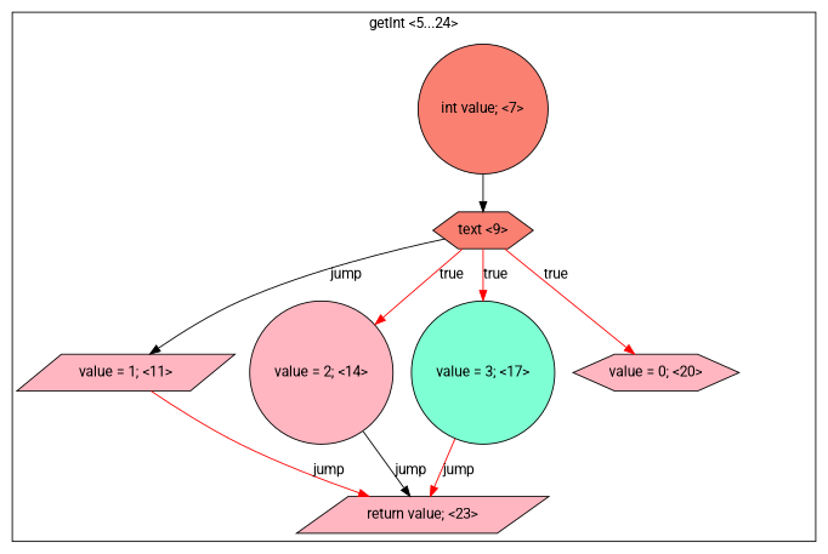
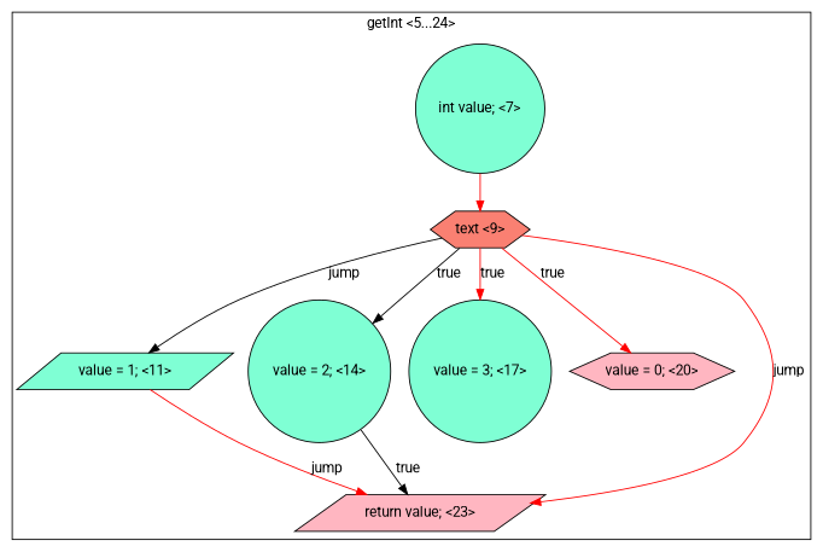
  digraph {
    fontname=Roboto
    node [fillcolor=aquamarine fontname=Roboto shape=circle style=filled]
    edge [color=red fontname=Roboto style=solid]
-   n1 [fillcolor=salmon label="int value; <7>"]
+   n1 [label="int value; <7>"]
    n2 [fillcolor=salmon label="text <9>" shape=hexagon]
-   n3 [fillcolor=lightpink label="value = 1; <11>" shape=parallelogram]
-   n4 [fillcolor=lightpink label="value = 2; <14>"]
+   n3 [label="value = 1; <11>" shape=parallelogram]
+   n4 [label="value = 2; <14>"]
    n5 [label="value = 3; <17>"]
    n6 [fillcolor=lightpink label="value = 0; <20>" shape=hexagon]
    n7 [fillcolor=lightpink label="return value; <23>" shape=parallelogram]
    subgraph cluster_1 {
      label="getInt <5...24>"
      n1
      n2
      n3
      n4
      n5
      n6
      n7
    }
-   n1 -> n2 [color=black]
+   n1 -> n2
    n2 -> n3 [color=black label=jump]
-   n2 -> n4 [label=true]
+   n2 -> n4 [color=black label=true]
    n2 -> n5 [label=true]
    n2 -> n6 [label=true]
    n3 -> n7 [label=jump]
-   n4 -> n7 [color=black label=jump]
-   n5 -> n7 [label=jump]
+   n4 -> n7 [color=black label=true]
+   n2 -> n7 [label=jump]
  }
